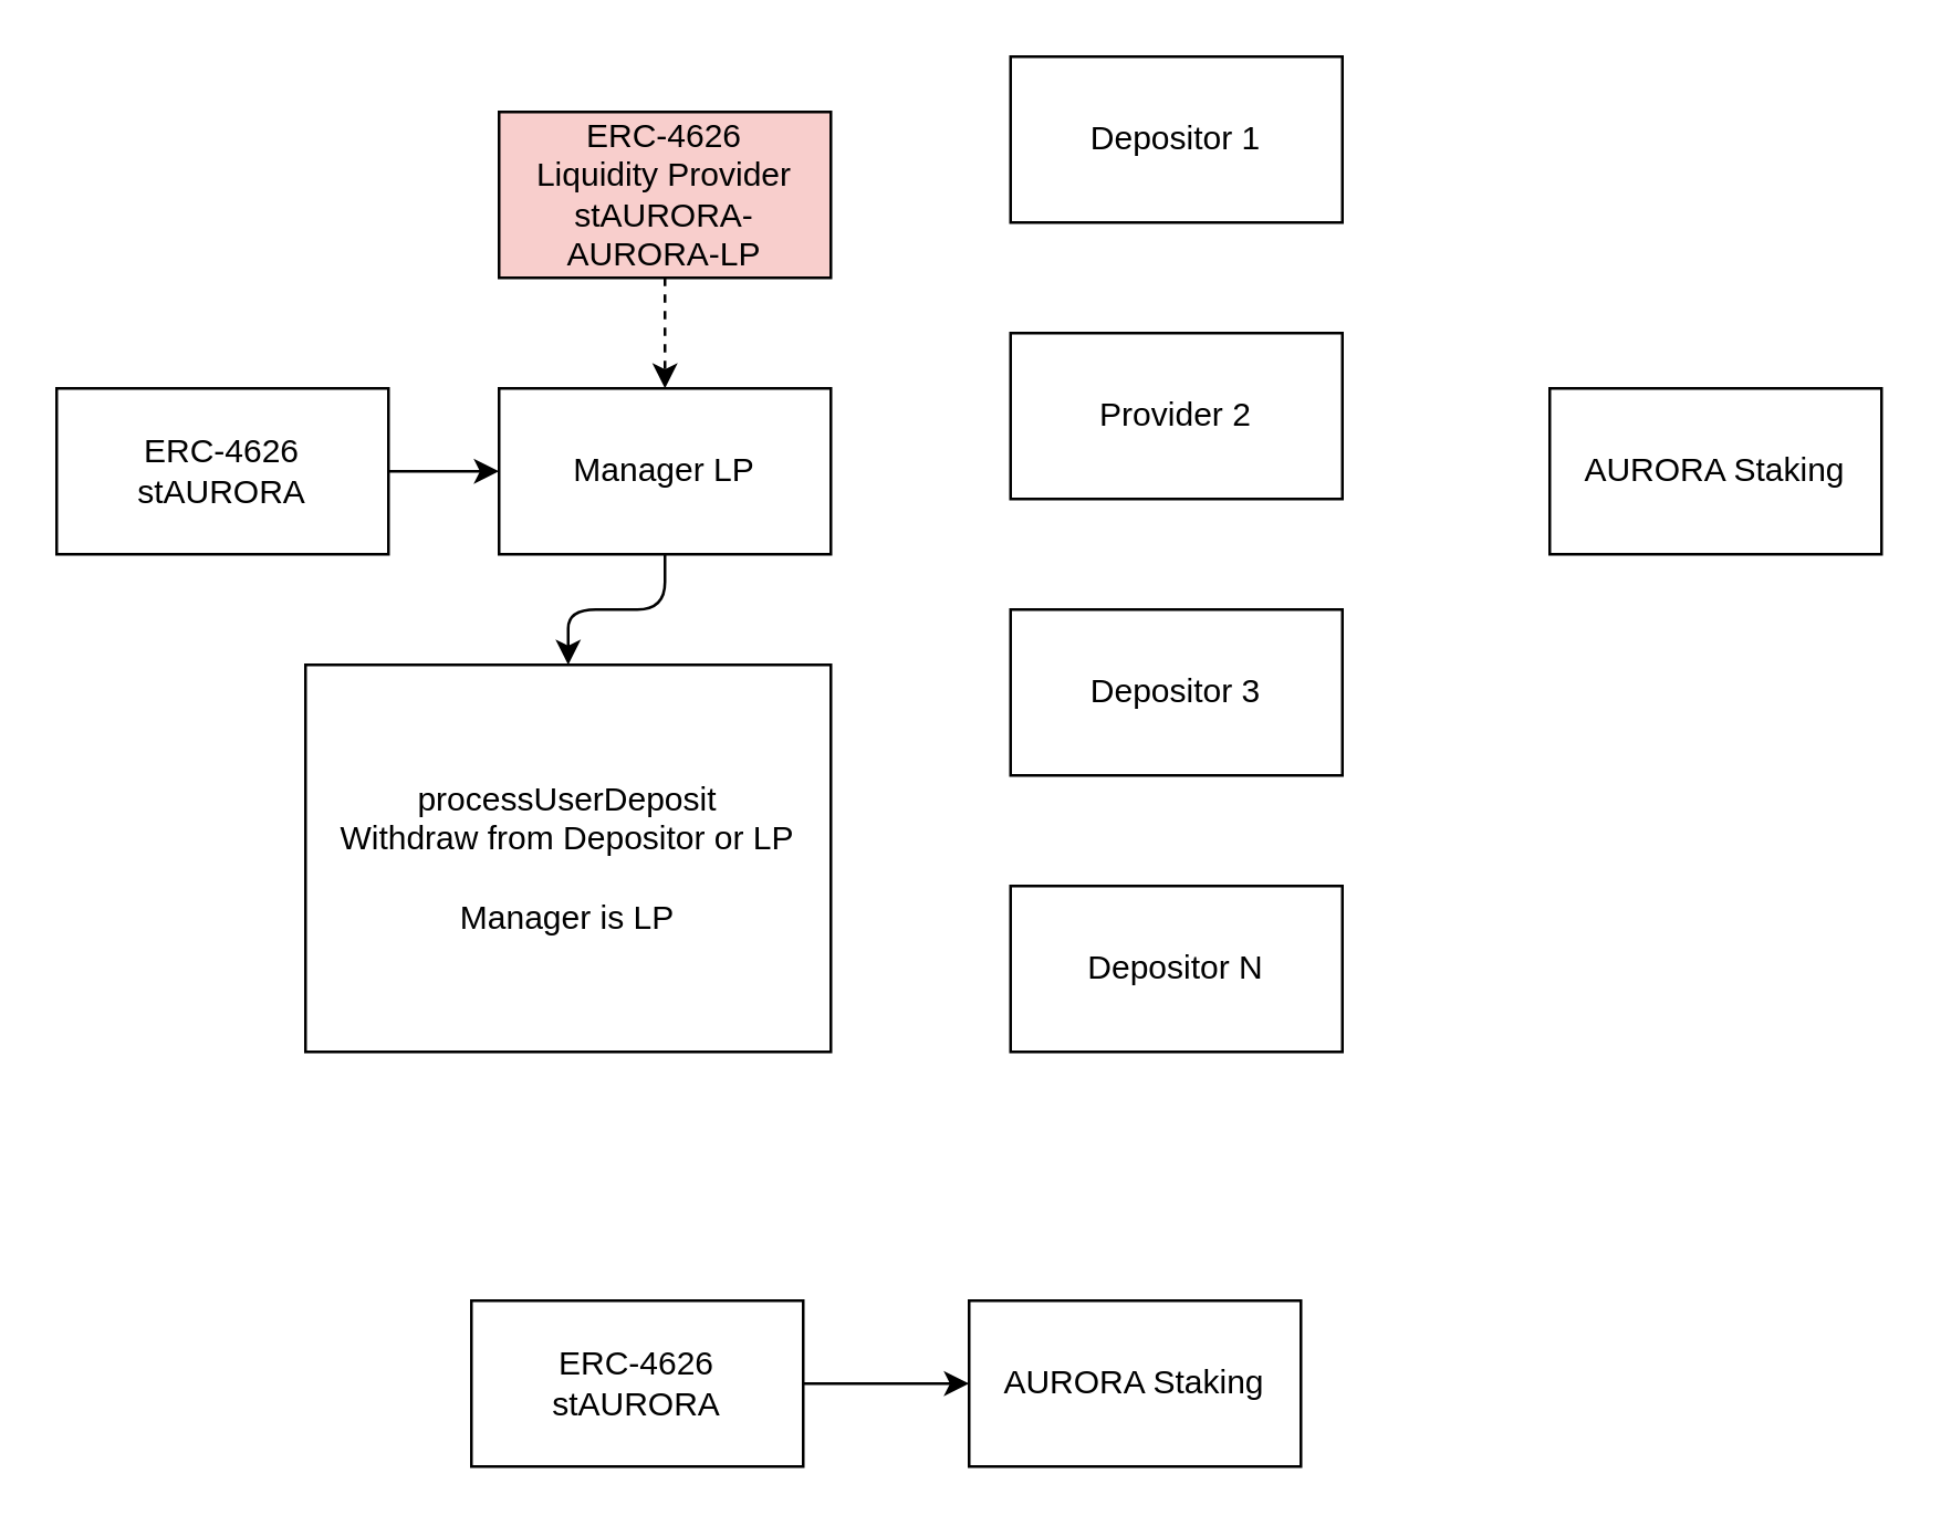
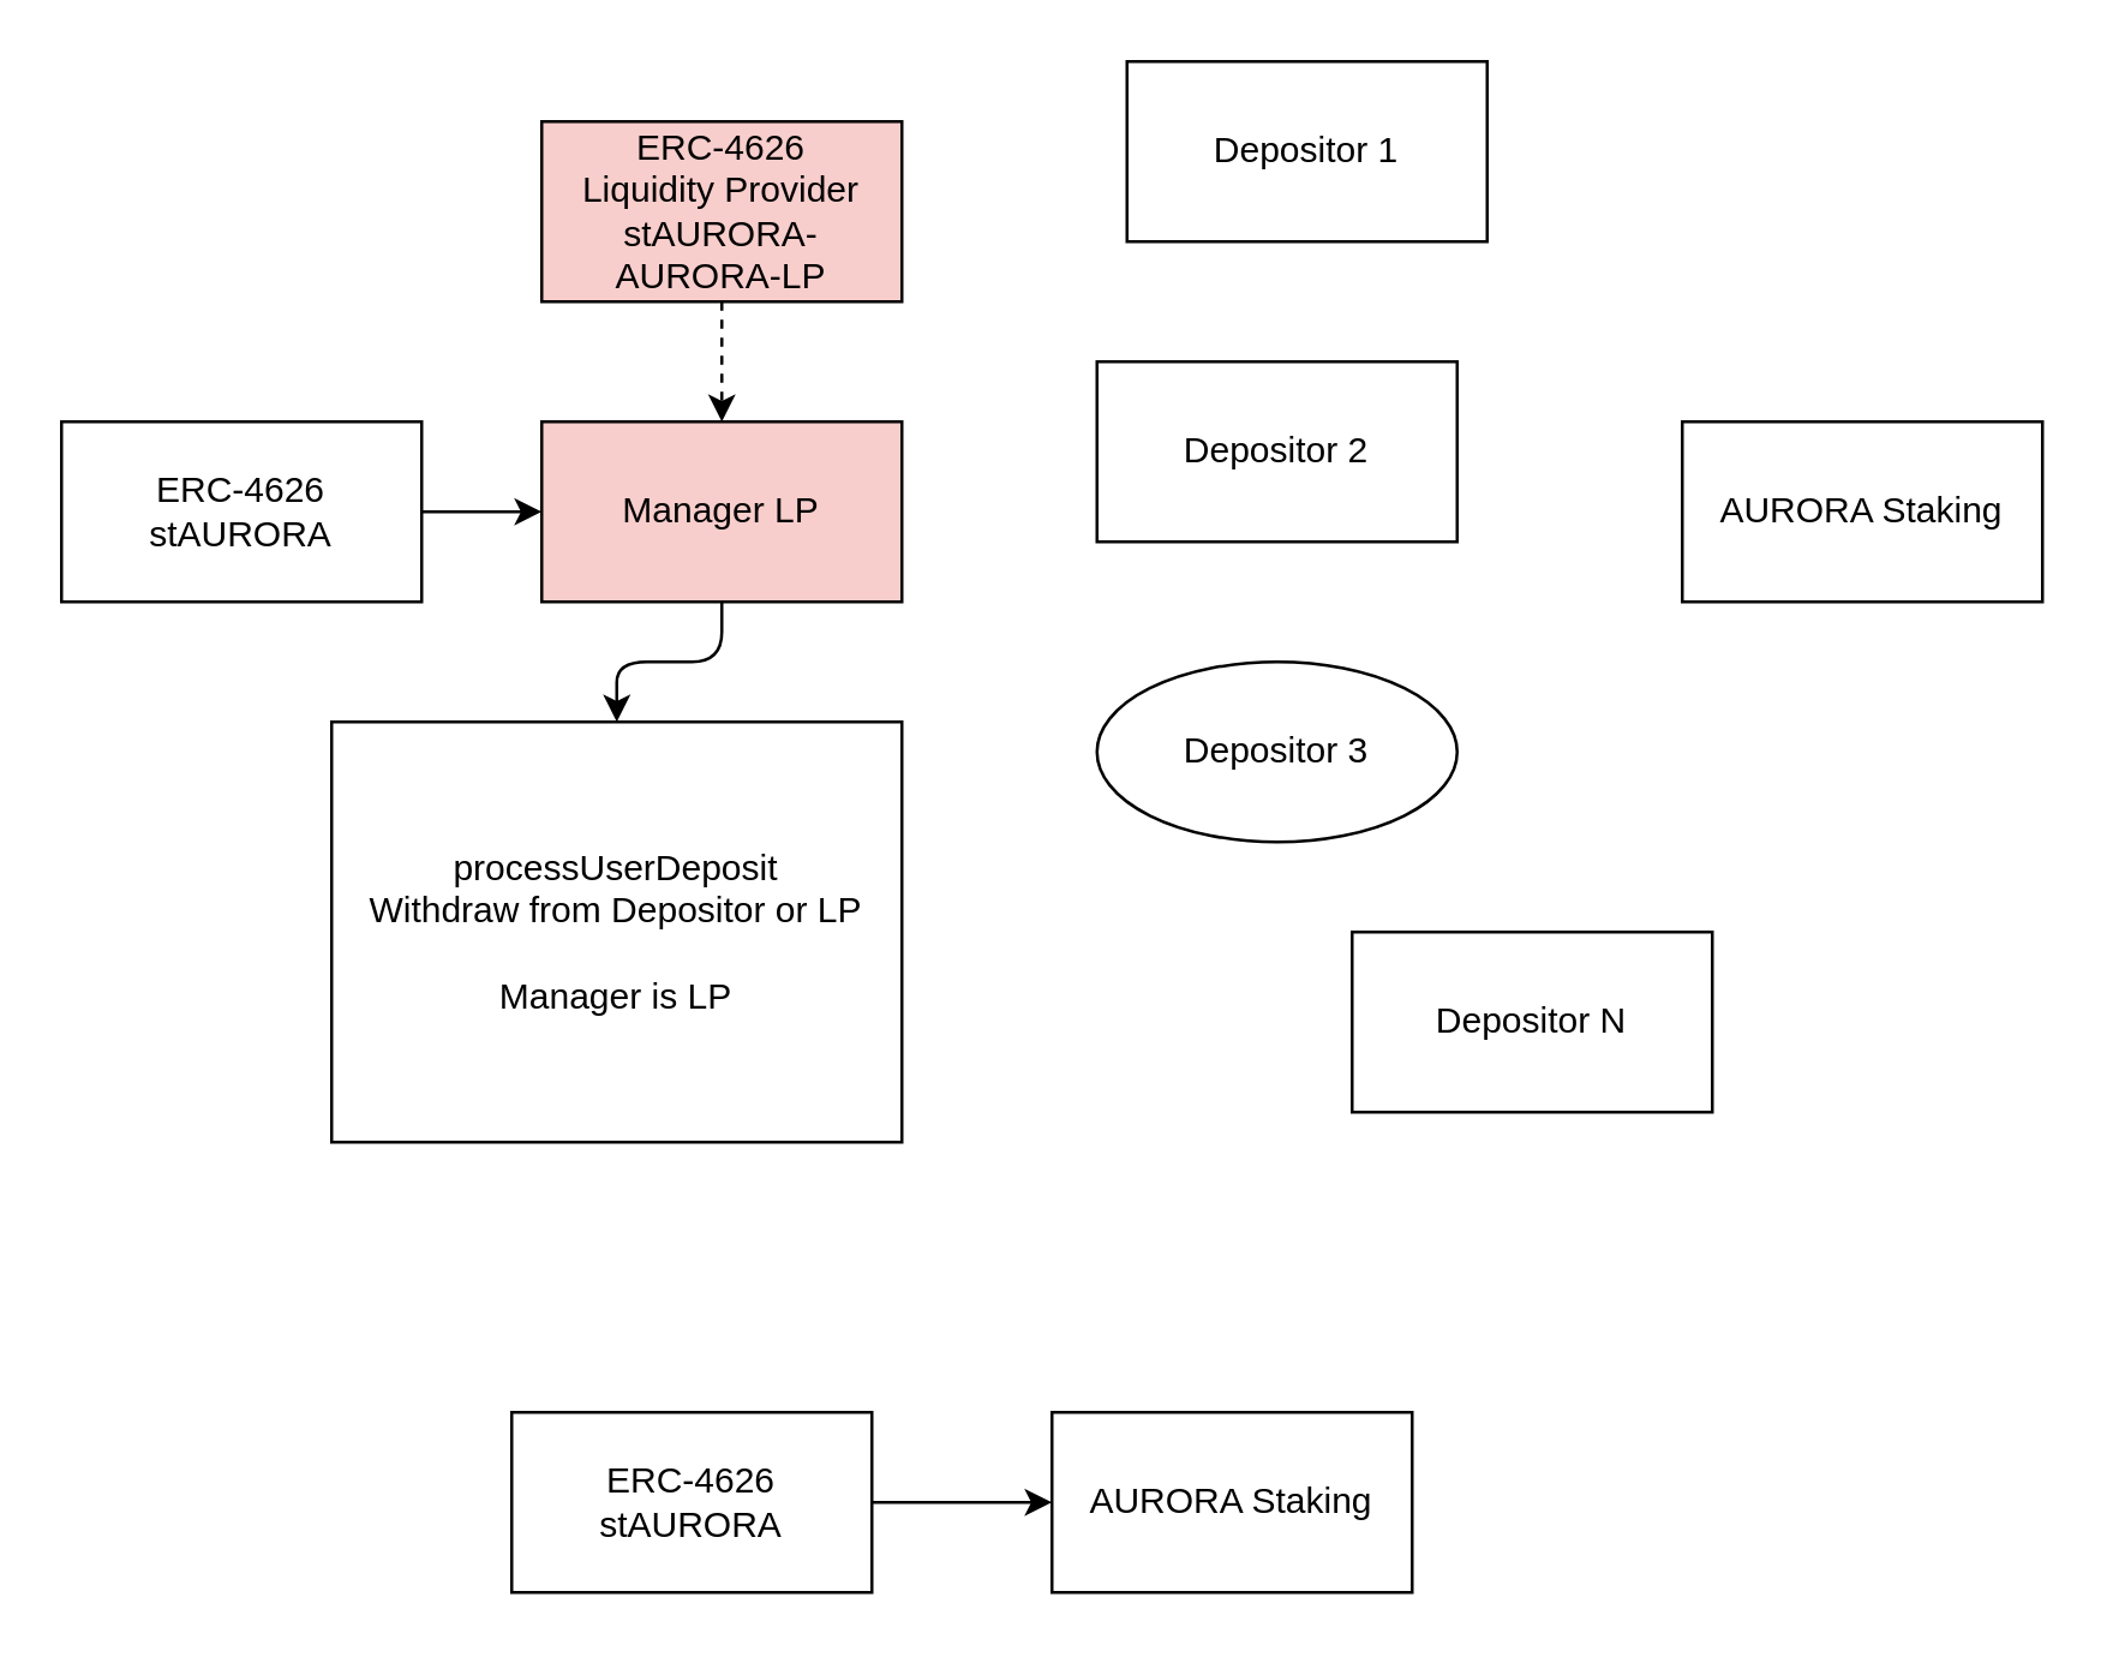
  <mxCell id="0" />
  <mxCell id="1" parent="0" />
  <mxCell id="2" value="" style="edgeStyle=none;html=1;" parent="1" source="3" target="6" edge="1"><mxGeometry relative="1" as="geometry" /></mxCell>
  <mxCell id="3" value="ERC-4626&lt;br&gt;stAURORA" style="whiteSpace=wrap;html=1;" parent="1" vertex="1"><mxGeometry x="20" y="140" width="120" height="60" as="geometry" /></mxCell>
  <mxCell id="4" value="AURORA Staking" style="whiteSpace=wrap;html=1;" parent="1" vertex="1"><mxGeometry x="560" y="140" width="120" height="60" as="geometry" /></mxCell>
  <mxCell id="5" value="" style="edgeStyle=none;html=1;entryX=0.5;entryY=0;entryDx=0;entryDy=0;exitX=0.5;exitY=1;exitDx=0;exitDy=0;" parent="1" source="6" target="13" edge="1"><mxGeometry relative="1" as="geometry"><Array as="points"><mxPoint x="240" y="220" /><mxPoint x="205" y="220" /></Array></mxGeometry></mxCell>
- <mxCell id="6" value="Manager LP&lt;br&gt;" style="whiteSpace=wrap;html=1;" parent="1" vertex="1"><mxGeometry x="180" y="140" width="120" height="60" as="geometry" /></mxCell>
- <mxCell id="7" value="Depositor 1" style="whiteSpace=wrap;html=1;" parent="1" vertex="1"><mxGeometry x="365" y="20" width="120" height="60" as="geometry" /></mxCell>
- <mxCell id="8" value="Depositor N" style="whiteSpace=wrap;html=1;" parent="1" vertex="1"><mxGeometry x="365" y="320" width="120" height="60" as="geometry" /></mxCell>
- <mxCell id="9" value="Depositor 3" style="whiteSpace=wrap;html=1;" parent="1" vertex="1"><mxGeometry x="365" y="220" width="120" height="60" as="geometry" /></mxCell>
- <mxCell id="10" value="Provider 2" style="whiteSpace=wrap;html=1;" parent="1" vertex="1"><mxGeometry x="365" y="120" width="120" height="60" as="geometry" /></mxCell>
+ <mxCell id="6" value="Manager LP&lt;br&gt;" style="whiteSpace=wrap;html=1;fillColor=#f8cecc;" parent="1" vertex="1"><mxGeometry x="180" y="140" width="120" height="60" as="geometry" /></mxCell>
+ <mxCell id="7" value="Depositor 1" style="whiteSpace=wrap;html=1;" parent="1" vertex="1"><mxGeometry x="375" y="20" width="120" height="60" as="geometry" /></mxCell>
+ <mxCell id="8" value="Depositor N" style="whiteSpace=wrap;html=1;" parent="1" vertex="1"><mxGeometry x="450" y="310" width="120" height="60" as="geometry" /></mxCell>
+ <mxCell id="9" value="Depositor 3" style="ellipse;whiteSpace=wrap;html=1;" parent="1" vertex="1"><mxGeometry x="365" y="220" width="120" height="60" as="geometry" /></mxCell>
+ <mxCell id="10" value="Depositor 2" style="whiteSpace=wrap;html=1;" parent="1" vertex="1"><mxGeometry x="365" y="120" width="120" height="60" as="geometry" /></mxCell>
  <mxCell id="11" value="" style="edgeStyle=none;html=1;dashed=1;" parent="1" source="12" target="6" edge="1"><mxGeometry relative="1" as="geometry" /></mxCell>
  <mxCell id="12" value="ERC-4626&lt;br&gt;Liquidity Provider&lt;br&gt;stAURORA-AURORA-LP" style="whiteSpace=wrap;html=1;fillColor=#f8cecc;" parent="1" vertex="1"><mxGeometry x="180" y="40" width="120" height="60" as="geometry" /></mxCell>
  <mxCell id="13" value="processUserDeposit&lt;br&gt;Withdraw from Depositor or LP&lt;br&gt;&lt;br&gt;Manager is LP" style="whiteSpace=wrap;html=1;" parent="1" vertex="1"><mxGeometry x="110" y="240" width="190" height="140" as="geometry" /></mxCell>
  <mxCell id="14" value="" style="edgeStyle=none;html=1;" edge="1" parent="1" source="15" target="16"><mxGeometry relative="1" as="geometry" /></mxCell>
  <mxCell id="15" value="ERC-4626&lt;br&gt;stAURORA" style="whiteSpace=wrap;html=1;" vertex="1" parent="1"><mxGeometry x="170" y="470" width="120" height="60" as="geometry" /></mxCell>
  <mxCell id="16" value="AURORA Staking" style="whiteSpace=wrap;html=1;" vertex="1" parent="1"><mxGeometry x="350" y="470" width="120" height="60" as="geometry" /></mxCell>
